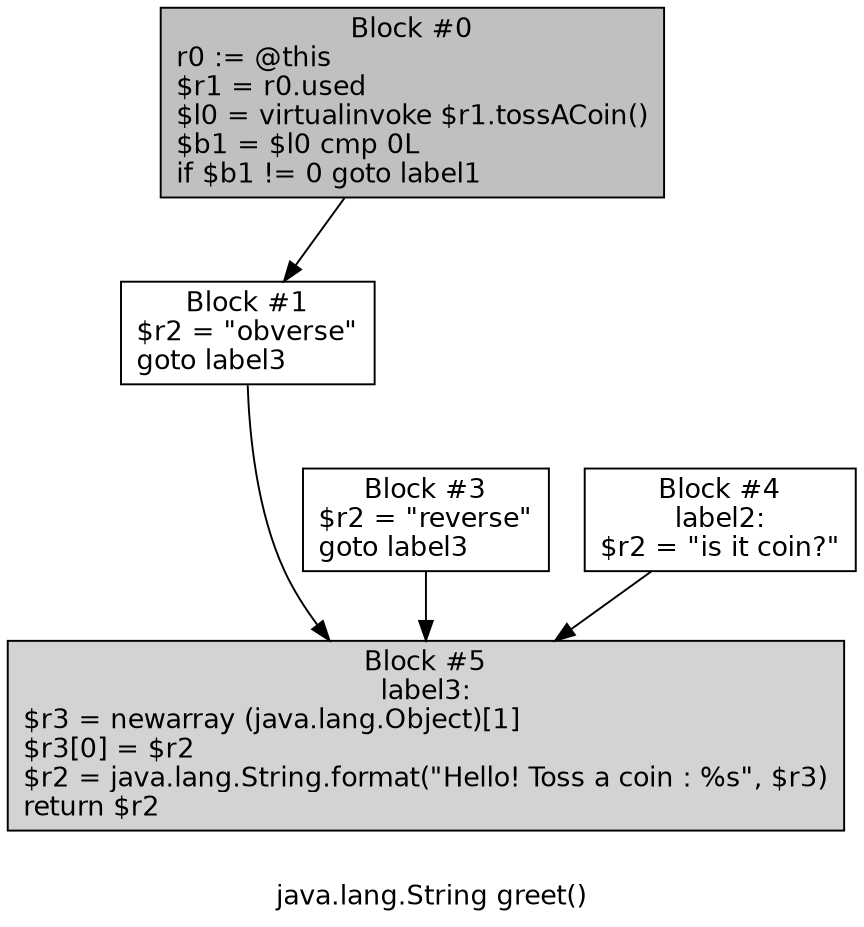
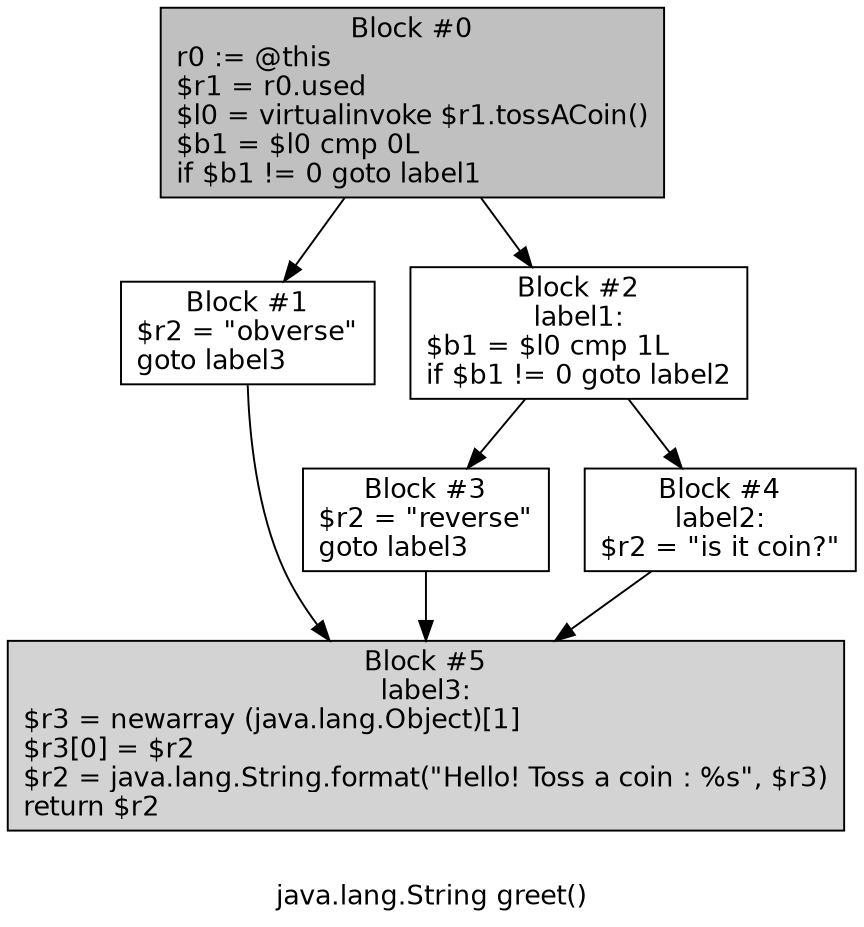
  digraph {
    label="java.lang.String greet()"
    fontname="DejaVu Sans"
    node [shape=box fontname="DejaVu Sans"]
    edge [fontname="DejaVu Sans"]
    n1 [fillcolor=gray label="Block #0\nr0 := @this\l$r1 = r0.used\l$l0 = virtualinvoke $r1.tossACoin()\l$b1 = $l0 cmp 0L\lif $b1 != 0 goto label1\l" style=filled]
    n2 [label="Block #1\n$r2 = \"obverse\"\lgoto label3\l"]
+   n3 [label="Block #2\nlabel1:\n$b1 = $l0 cmp 1L\lif $b1 != 0 goto label2\l"]
    n4 [fillcolor=lightgray label="Block #5\nlabel3:\n$r3 = newarray (java.lang.Object)[1]\l$r3[0] = $r2\l$r2 = java.lang.String.format(\"Hello! Toss a coin : %s\", $r3)\lreturn $r2\l" style=filled]
    n5 [label="Block #3\n$r2 = \"reverse\"\lgoto label3\l"]
    n6 [label="Block #4\nlabel2:\n$r2 = \"is it coin?\"\l"]
    n1 -> n2
+   n1 -> n3
    n2 -> n4
+   n3 -> n5
+   n3 -> n6
    n5 -> n4
    n6 -> n4
  }
